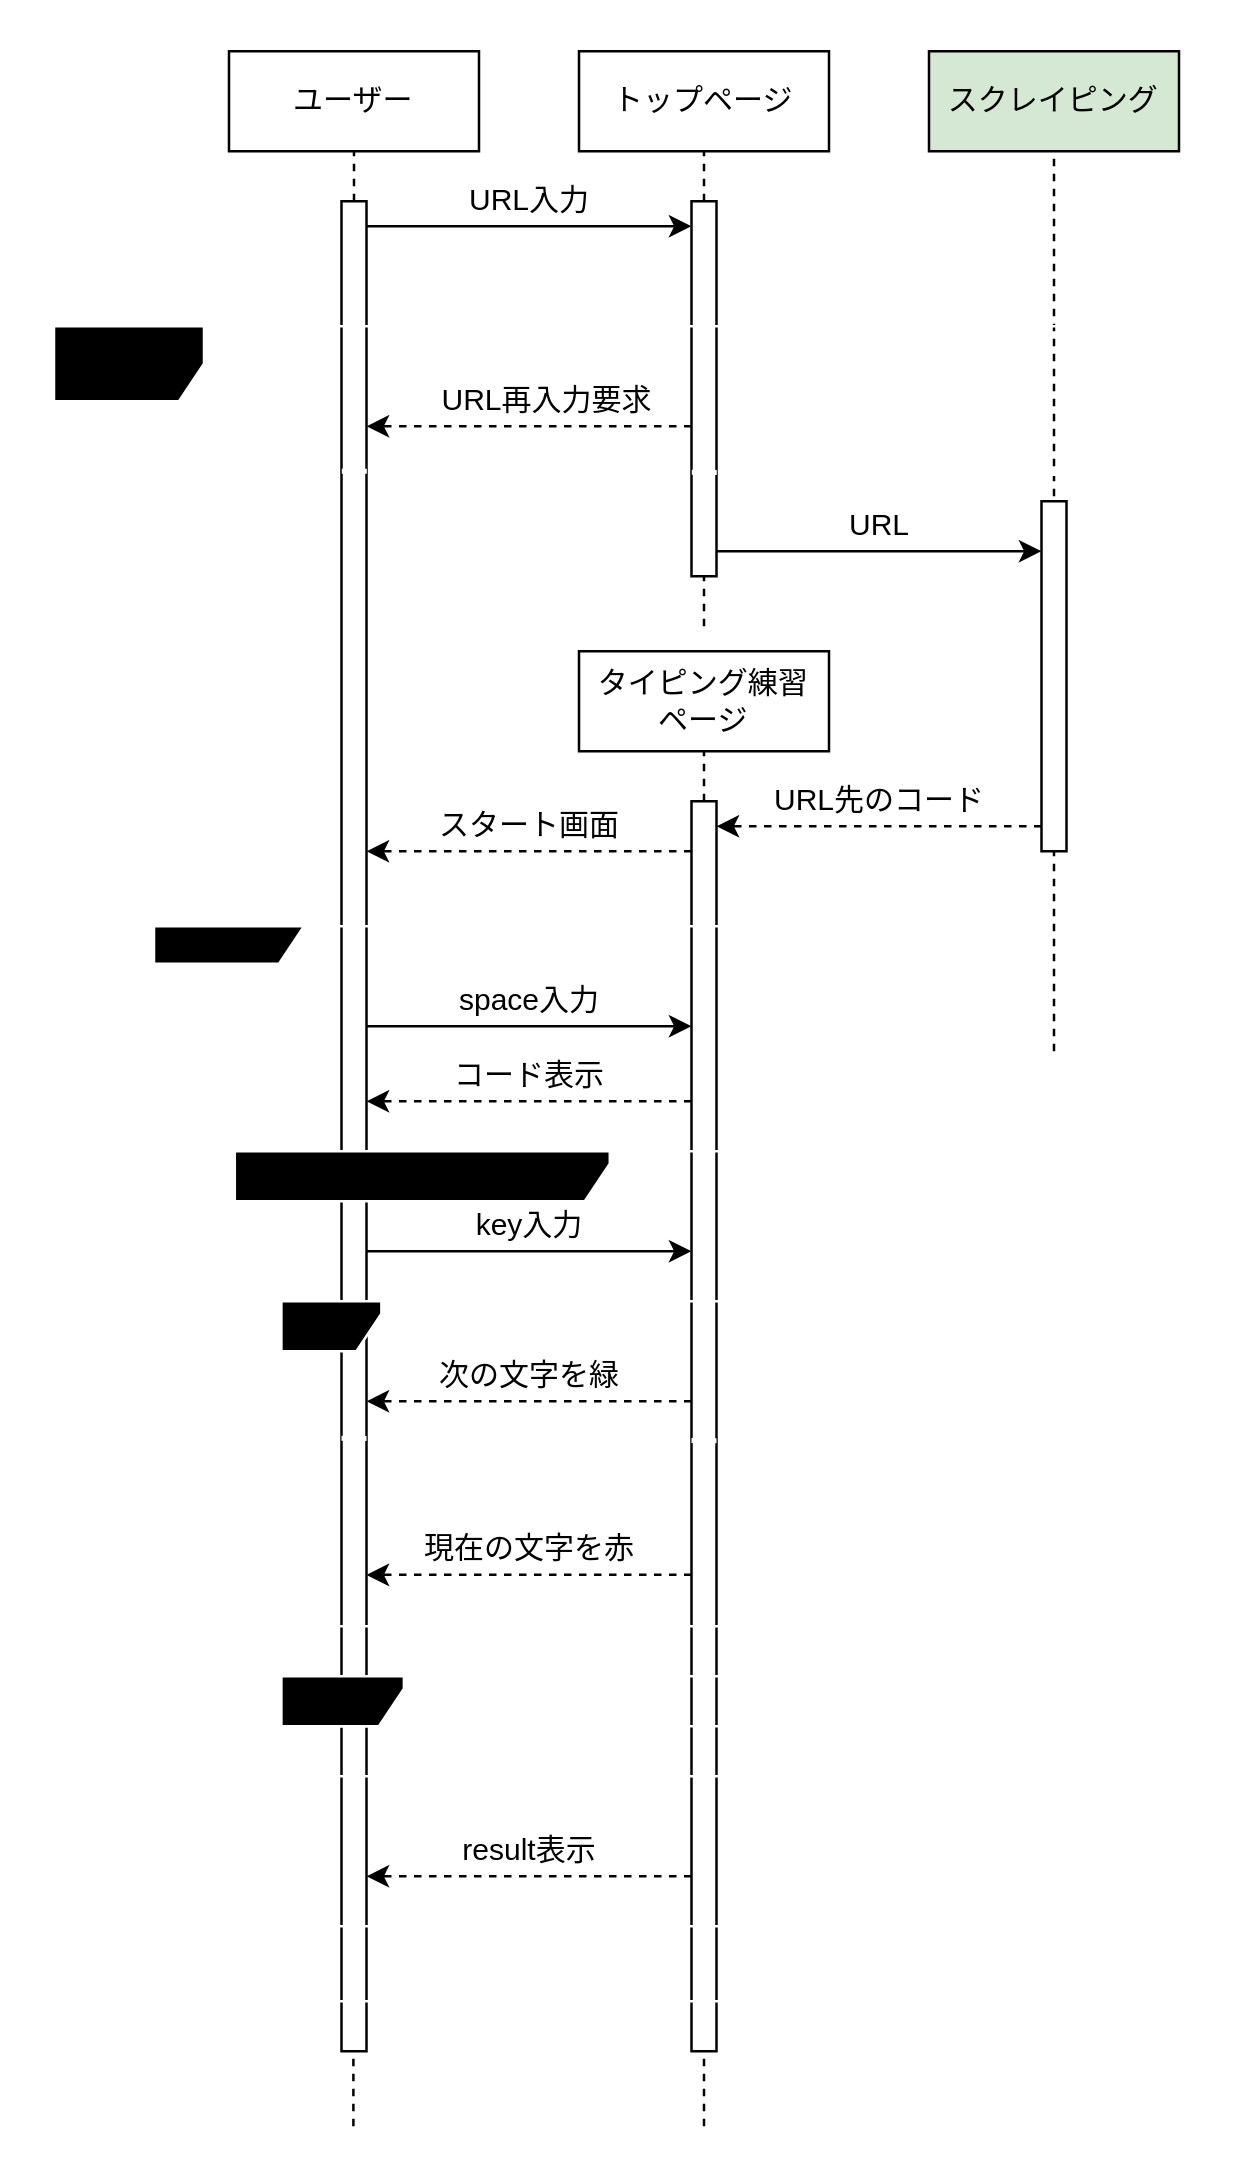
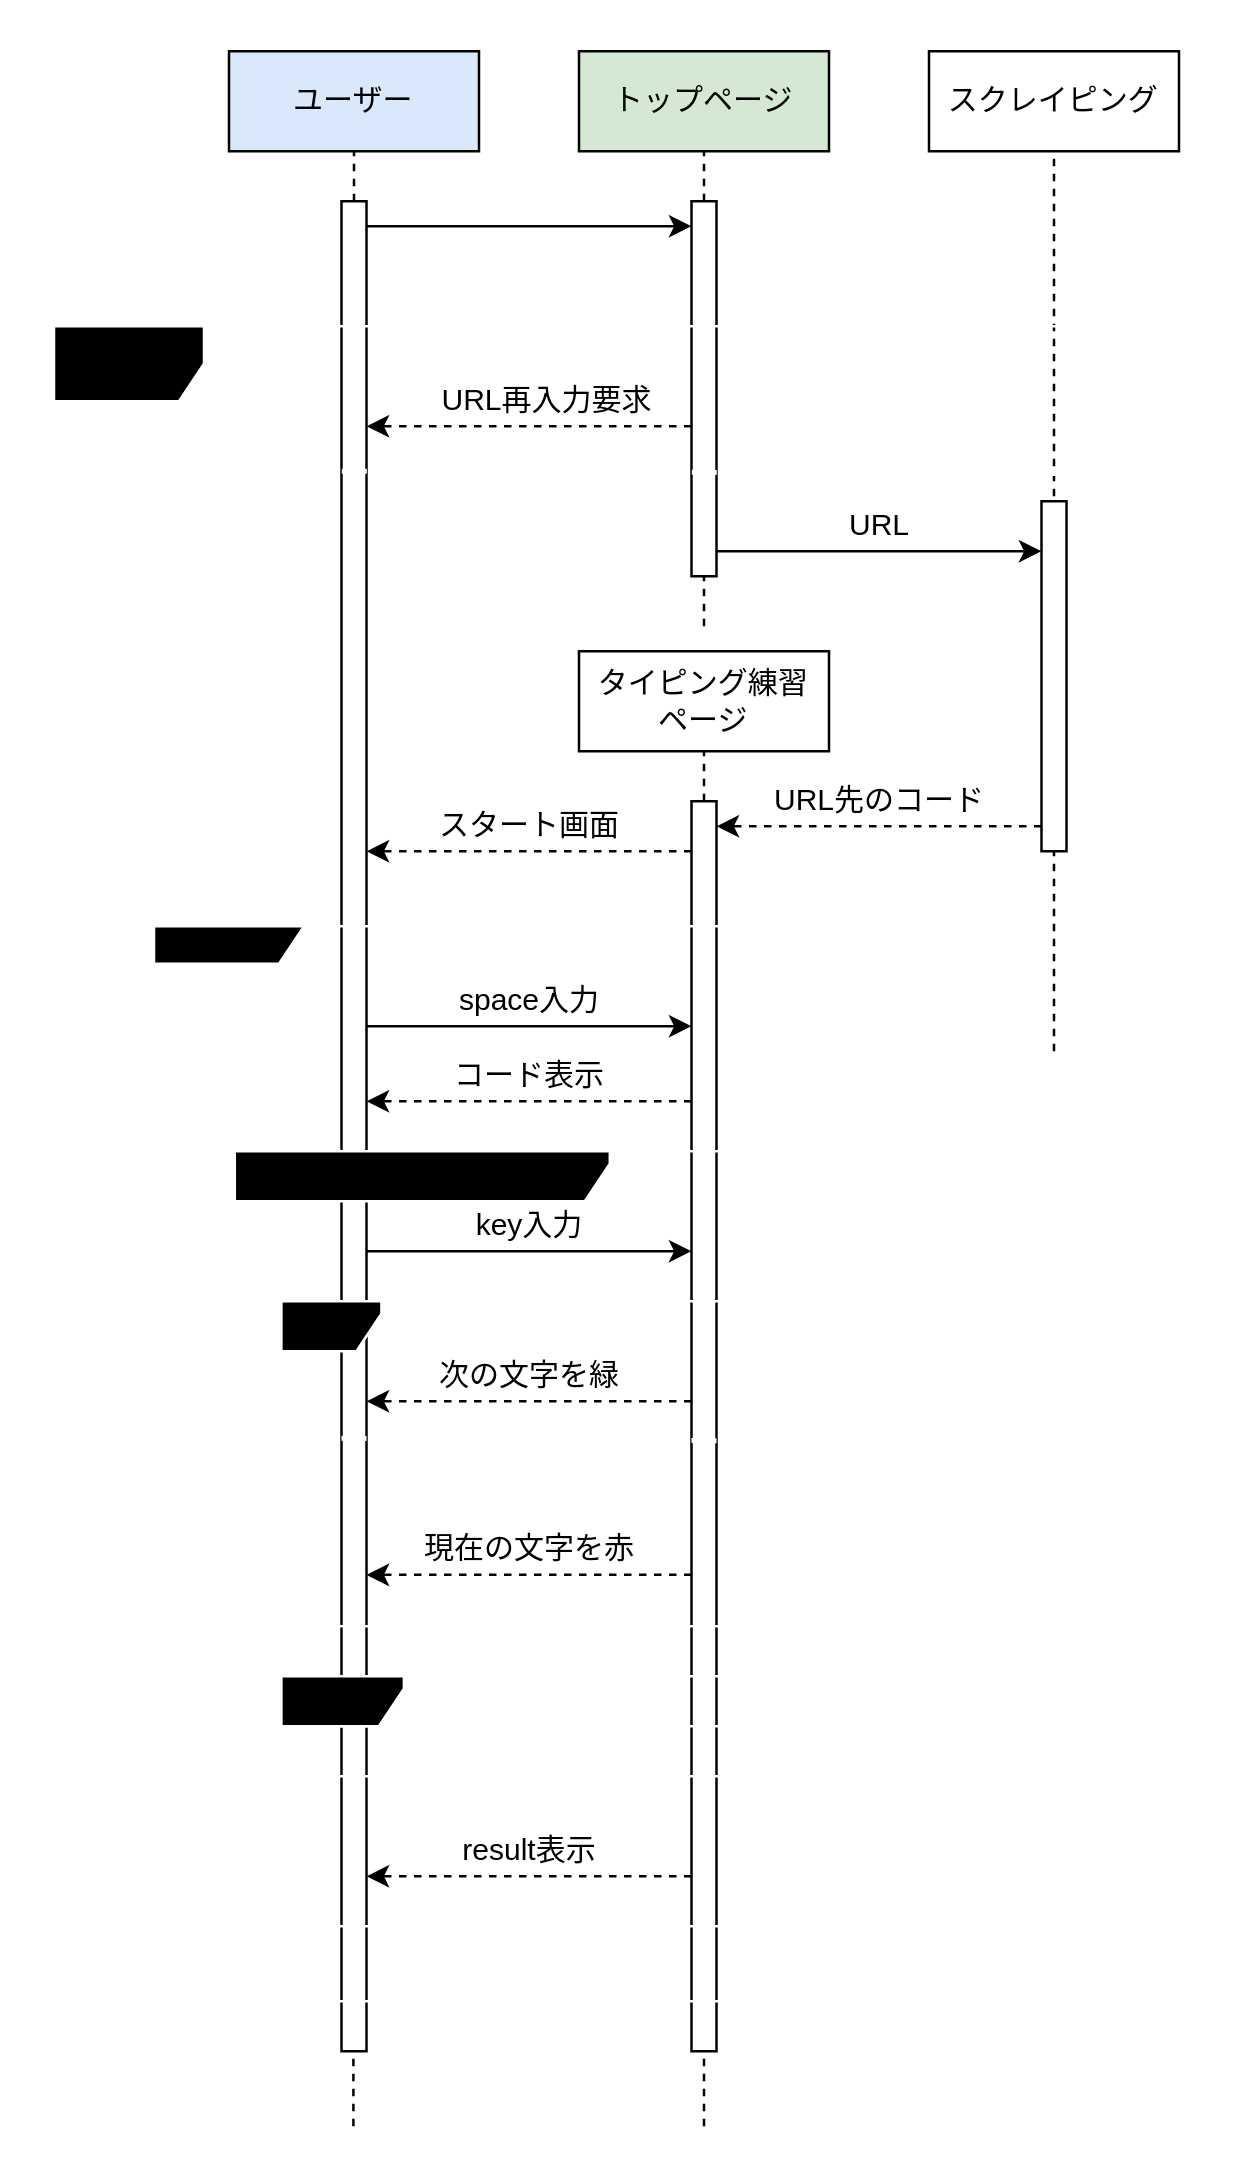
  <mxCell id="0" />
  <mxCell id="1" parent="0" />
  <mxCell id="2" style="edgeStyle=orthogonalEdgeStyle;rounded=0;orthogonalLoop=1;jettySize=auto;html=1;dashed=1;" parent="1" source="28" target="14" edge="1"><mxGeometry relative="1" as="geometry"><mxPoint x="436" y="330.034" as="sourcePoint" /><mxPoint x="401" y="330" as="targetPoint" /><Array as="points"><mxPoint x="331" y="330" /><mxPoint x="331" y="330" /></Array></mxGeometry></mxCell>
  <mxCell id="3" value="スタート画面" style="text;html=1;align=center;verticalAlign=middle;resizable=0;points=[];autosize=1;" parent="1" vertex="1"><mxGeometry x="166" y="320" width="90" height="20" as="geometry" /></mxCell>
  <mxCell id="4" style="edgeStyle=orthogonalEdgeStyle;rounded=0;orthogonalLoop=1;jettySize=auto;html=1;" parent="1" source="20" edge="1"><mxGeometry relative="1" as="geometry"><mxPoint x="276" y="90" as="targetPoint" /><Array as="points"><mxPoint x="201" y="90" /><mxPoint x="201" y="90" /></Array><mxPoint x="146" y="90.034" as="sourcePoint" /></mxGeometry></mxCell>
- <mxCell id="5" value="トップページ" style="rounded=0;whiteSpace=wrap;html=1;" parent="1" vertex="1"><mxGeometry x="231" y="20" width="100" height="40" as="geometry" /></mxCell>
+ <mxCell id="5" value="トップページ" style="rounded=0;whiteSpace=wrap;html=1;fillColor=#d5e8d4;" parent="1" vertex="1"><mxGeometry x="231" y="20" width="100" height="40" as="geometry" /></mxCell>
  <mxCell id="6" value="" style="endArrow=none;dashed=1;html=1;entryX=0.5;entryY=1;entryDx=0;entryDy=0;" parent="1" source="9" target="5" edge="1"><mxGeometry width="50" height="50" relative="1" as="geometry"><mxPoint y="300" as="sourcePoint" x="281" /><mxPoint x="351" y="120" as="targetPoint" /></mxGeometry></mxCell>
  <mxCell id="7" style="edgeStyle=orthogonalEdgeStyle;rounded=0;orthogonalLoop=1;jettySize=auto;html=1;dashed=1;" parent="1" source="9" target="20" edge="1"><mxGeometry relative="1" as="geometry"><Array as="points"><mxPoint x="231" y="170" /><mxPoint x="231" y="170" /></Array></mxGeometry></mxCell>
  <mxCell id="8" style="edgeStyle=orthogonalEdgeStyle;rounded=0;orthogonalLoop=1;jettySize=auto;html=1;" parent="1" source="9" target="28" edge="1"><mxGeometry relative="1" as="geometry"><Array as="points"><mxPoint x="361" y="220" /><mxPoint x="361" y="220" /></Array></mxGeometry></mxCell>
  <mxCell id="9" value="" style="rounded=0;whiteSpace=wrap;html=1;" parent="1" vertex="1"><mxGeometry x="276" y="80" width="10" height="150" as="geometry" /></mxCell>
  <mxCell id="10" value="" style="endArrow=none;dashed=1;html=1;entryX=0.5;entryY=1;entryDx=0;entryDy=0;" parent="1" target="9" edge="1"><mxGeometry width="50" height="50" relative="1" as="geometry"><mxPoint y="250" as="sourcePoint" x="281" /><mxPoint y="60" as="targetPoint" x="281" /></mxGeometry></mxCell>
  <mxCell id="11" value="タイピング練習&lt;br&gt;ページ" style="rounded=0;whiteSpace=wrap;html=1;" parent="1" vertex="1"><mxGeometry x="231" y="260" width="100" height="40" as="geometry" /></mxCell>
  <mxCell id="12" value="" style="endArrow=none;dashed=1;html=1;entryX=0.5;entryY=1;entryDx=0;entryDy=0;" parent="1" source="14" target="11" edge="1"><mxGeometry width="50" height="50" relative="1" as="geometry"><mxPoint y="540" as="sourcePoint" x="281" /><mxPoint x="351" y="360" as="targetPoint" /></mxGeometry></mxCell>
  <mxCell id="13" style="edgeStyle=orthogonalEdgeStyle;rounded=0;orthogonalLoop=1;jettySize=auto;html=1;dashed=1;" parent="1" source="14" edge="1"><mxGeometry relative="1" as="geometry"><Array as="points"><mxPoint x="221" y="340" /><mxPoint x="221" y="340" /></Array><mxPoint x="146" y="340.034" as="targetPoint" /></mxGeometry></mxCell>
  <mxCell id="14" value="" style="rounded=0;whiteSpace=wrap;html=1;" parent="1" vertex="1"><mxGeometry x="276" y="320" width="10" height="500" as="geometry" /></mxCell>
- <mxCell id="15" value="スクレイピング" style="rounded=0;whiteSpace=wrap;html=1;fillColor=#d5e8d4;" parent="1" vertex="1"><mxGeometry x="371" y="20" width="100" height="40" as="geometry" /></mxCell>
+ <mxCell id="15" value="スクレイピング" style="rounded=0;whiteSpace=wrap;html=1;" parent="1" vertex="1"><mxGeometry x="371" y="20" width="100" height="40" as="geometry" /></mxCell>
  <mxCell id="16" value="URL先のコード" style="text;html=1;align=center;verticalAlign=middle;resizable=0;points=[];autosize=1;" parent="1" vertex="1"><mxGeometry x="301" y="310" width="100" height="20" as="geometry" /></mxCell>
- <mxCell id="17" value="URL入力" style="text;html=1;align=center;verticalAlign=middle;resizable=0;points=[];autosize=1;" parent="1" vertex="1"><mxGeometry x="181" y="70" width="60" height="20" as="geometry" /></mxCell>
- <mxCell id="18" value="ユーザー" style="rounded=0;whiteSpace=wrap;html=1;" parent="1" vertex="1"><mxGeometry x="91" y="20" width="100" height="40" as="geometry" /></mxCell>
+ <mxCell id="18" value="ユーザー" style="rounded=0;whiteSpace=wrap;html=1;fillColor=#dae8fc;" parent="1" vertex="1"><mxGeometry x="91" y="20" width="100" height="40" as="geometry" /></mxCell>
  <mxCell id="19" value="" style="endArrow=none;dashed=1;html=1;entryX=0.5;entryY=1;entryDx=0;entryDy=0;" parent="1" source="20" target="18" edge="1"><mxGeometry width="50" height="50" relative="1" as="geometry"><mxPoint x="141" y="380" as="sourcePoint" /><mxPoint x="341" y="60" as="targetPoint" /></mxGeometry></mxCell>
  <mxCell id="20" value="" style="rounded=0;whiteSpace=wrap;html=1;" parent="1" vertex="1"><mxGeometry x="136" y="80" width="10" height="740" as="geometry" /></mxCell>
  <mxCell id="21" value="" style="endArrow=none;dashed=1;html=1;entryX=0.5;entryY=1;entryDx=0;entryDy=0;" parent="1" edge="1"><mxGeometry width="50" height="50" relative="1" as="geometry"><mxPoint x="140.76" y="850" as="sourcePoint" /><mxPoint x="140.76" y="820" as="targetPoint" /></mxGeometry></mxCell>
  <mxCell id="22" value="" style="endArrow=none;dashed=1;html=1;entryX=0.5;entryY=1;entryDx=0;entryDy=0;" parent="1" target="15" edge="1"><mxGeometry width="50" height="50" relative="1" as="geometry"><mxPoint x="421" y="420" as="sourcePoint" /><mxPoint x="438.5" y="340" as="targetPoint" /></mxGeometry></mxCell>
  <mxCell id="23" value="" style="endArrow=none;dashed=1;html=1;dashPattern=1 1;strokeWidth=2;fillColor=#f8cecc;strokeColor=#FFFFFF;exitX=-0.002;exitY=0.086;exitDx=0;exitDy=0;exitPerimeter=0;" parent="1" edge="1"><mxGeometry width="50" height="50" relative="1" as="geometry"><mxPoint x="20.12" y="187.62" as="sourcePoint" /><mxPoint x="461" y="189" as="targetPoint" /></mxGeometry></mxCell>
  <mxCell id="24" value="&lt;font color=&quot;#ffffff&quot;&gt;[URL無効]&lt;/font&gt;" style="text;html=1;strokeColor=none;fillColor=none;align=center;verticalAlign=middle;whiteSpace=wrap;rounded=0;" parent="1" vertex="1"><mxGeometry x="159.08" y="130" width="71.92" height="20" as="geometry" /></mxCell>
  <mxCell id="25" value="&lt;font color=&quot;#ffffff&quot;&gt;[URL有効]&lt;/font&gt;" style="text;html=1;strokeColor=none;fillColor=none;align=center;verticalAlign=middle;whiteSpace=wrap;rounded=0;" parent="1" vertex="1"><mxGeometry x="159.08" y="190" width="71.92" height="20" as="geometry" /></mxCell>
  <mxCell id="26" value="URL再入力要求" style="text;html=1;align=center;verticalAlign=middle;resizable=0;points=[];autosize=1;" parent="1" vertex="1"><mxGeometry x="168.317" y="150" width="100" height="20" as="geometry" /></mxCell>
  <mxCell id="27" value="URL" style="text;html=1;align=center;verticalAlign=middle;resizable=0;points=[];autosize=1;" parent="1" vertex="1"><mxGeometry x="330.997" y="200" width="40" height="20" as="geometry" /></mxCell>
  <mxCell id="28" value="" style="rounded=0;whiteSpace=wrap;html=1;" parent="1" vertex="1"><mxGeometry x="416" y="200" width="10" height="140" as="geometry" /></mxCell>
  <mxCell id="29" value="loop[1, コードの文字数]" style="shape=umlFrame;whiteSpace=wrap;html=1;fontStyle=1;width=150;height=20;strokeColor=#FFFFFF;fillColor=#000000;" vertex="1" parent="1"><mxGeometry x="93.32" y="460" width="250" height="250" as="geometry" /></mxCell>
  <mxCell id="30" style="edgeStyle=orthogonalEdgeStyle;rounded=0;orthogonalLoop=1;jettySize=auto;html=1;" edge="1" parent="1"><mxGeometry relative="1" as="geometry"><mxPoint x="276" y="410" as="targetPoint" /><Array as="points"><mxPoint x="201" y="410" /><mxPoint x="201" y="410" /></Array><mxPoint x="146" y="410" as="sourcePoint" /></mxGeometry></mxCell>
  <mxCell id="31" value="space入力" style="text;html=1;align=center;verticalAlign=middle;resizable=0;points=[];autosize=1;" vertex="1" parent="1"><mxGeometry x="176" y="390" width="70" height="20" as="geometry" /></mxCell>
  <mxCell id="32" value="コード表示" style="text;html=1;align=center;verticalAlign=middle;resizable=0;points=[];autosize=1;" vertex="1" parent="1"><mxGeometry x="171" y="420" width="80" height="20" as="geometry" /></mxCell>
  <mxCell id="33" style="edgeStyle=orthogonalEdgeStyle;rounded=0;orthogonalLoop=1;jettySize=auto;html=1;dashed=1;" edge="1" parent="1"><mxGeometry relative="1" as="geometry"><Array as="points"><mxPoint x="221" y="440" /><mxPoint x="221" y="440" /></Array><mxPoint x="146" y="440.034" as="targetPoint" /><mxPoint x="276" y="440" as="sourcePoint" /></mxGeometry></mxCell>
  <mxCell id="34" value="" style="endArrow=none;dashed=1;html=1;entryX=0.5;entryY=1;entryDx=0;entryDy=0;" edge="1" parent="1"><mxGeometry width="50" height="50" relative="1" as="geometry"><mxPoint x="281" y="850" as="sourcePoint" /><mxPoint x="281" y="820" as="targetPoint" /></mxGeometry></mxCell>
  <mxCell id="35" style="edgeStyle=orthogonalEdgeStyle;rounded=0;orthogonalLoop=1;jettySize=auto;html=1;" edge="1" parent="1"><mxGeometry relative="1" as="geometry"><mxPoint x="276" y="500" as="targetPoint" /><Array as="points"><mxPoint x="201" y="500" /><mxPoint x="201" y="500" /></Array><mxPoint x="146" y="500" as="sourcePoint" /></mxGeometry></mxCell>
  <mxCell id="36" value="key入力" style="text;html=1;align=center;verticalAlign=middle;resizable=0;points=[];autosize=1;" vertex="1" parent="1"><mxGeometry x="181" y="480" width="60" height="20" as="geometry" /></mxCell>
  <mxCell id="37" value="alt" style="shape=umlFrame;whiteSpace=wrap;html=1;fontStyle=1;width=40;height=20;fillColor=#000000;strokeColor=#FFFFFF;" vertex="1" parent="1"><mxGeometry x="111.96" y="520" width="189.04" height="130" as="geometry" /></mxCell>
  <mxCell id="38" value="&lt;font color=&quot;#ffffff&quot;&gt;[正しい入力]&lt;/font&gt;" style="text;html=1;strokeColor=none;fillColor=none;align=center;verticalAlign=middle;whiteSpace=wrap;rounded=0;" vertex="1" parent="1"><mxGeometry x="166" y="520" width="71.92" height="20" as="geometry" /></mxCell>
  <mxCell id="39" value="次の文字を緑" style="text;html=1;align=center;verticalAlign=middle;resizable=0;points=[];autosize=1;" vertex="1" parent="1"><mxGeometry x="166" y="540" width="90" height="20" as="geometry" /></mxCell>
  <mxCell id="40" style="edgeStyle=orthogonalEdgeStyle;rounded=0;orthogonalLoop=1;jettySize=auto;html=1;dashed=1;" edge="1" parent="1"><mxGeometry relative="1" as="geometry"><Array as="points"><mxPoint x="191" y="560" /><mxPoint x="191" y="560" /></Array><mxPoint x="146" y="560.034" as="targetPoint" /><mxPoint x="276" y="560" as="sourcePoint" /></mxGeometry></mxCell>
  <mxCell id="41" value="現在の文字を赤" style="text;html=1;align=center;verticalAlign=middle;resizable=0;points=[];autosize=1;" vertex="1" parent="1"><mxGeometry x="161" y="609.43" width="100" height="20" as="geometry" /></mxCell>
  <mxCell id="42" style="edgeStyle=orthogonalEdgeStyle;rounded=0;orthogonalLoop=1;jettySize=auto;html=1;dashed=1;" edge="1" parent="1"><mxGeometry relative="1" as="geometry"><Array as="points"><mxPoint x="191" y="629.43" /><mxPoint x="191" y="629.43" /></Array><mxPoint x="146" y="629.464" as="targetPoint" /><mxPoint x="276" y="629.43" as="sourcePoint" /></mxGeometry></mxCell>
  <mxCell id="43" value="" style="endArrow=none;dashed=1;html=1;dashPattern=1 1;strokeWidth=2;fillColor=#f8cecc;entryX=1.005;entryY=0.43;entryDx=0;entryDy=0;entryPerimeter=0;strokeColor=#FFFFFF;" edge="1" parent="1" target="37"><mxGeometry width="50" height="50" relative="1" as="geometry"><mxPoint x="116" y="574.71" as="sourcePoint" /><mxPoint x="291" y="575" as="targetPoint" /></mxGeometry></mxCell>
  <mxCell id="44" value="&lt;font color=&quot;#ffffff&quot;&gt;[誤った入力]&lt;/font&gt;" style="text;html=1;strokeColor=none;fillColor=none;align=center;verticalAlign=middle;whiteSpace=wrap;rounded=0;" vertex="1" parent="1"><mxGeometry x="166" y="575" width="71.92" height="20" as="geometry" /></mxCell>
  <mxCell id="45" value="break" style="shape=umlFrame;whiteSpace=wrap;html=1;fontStyle=1;width=49;height=20;fillColor=#000000;strokeColor=#FFFFFF;" vertex="1" parent="1"><mxGeometry x="111.96" y="670" width="189.04" height="20" as="geometry" /></mxCell>
  <mxCell id="46" value="&lt;font color=&quot;#ffffff&quot;&gt;[limit = 0]&lt;/font&gt;" style="text;html=1;strokeColor=none;fillColor=none;align=center;verticalAlign=middle;whiteSpace=wrap;rounded=0;" vertex="1" parent="1"><mxGeometry x="174.08" y="670" width="71.92" height="20" as="geometry" /></mxCell>
  <mxCell id="47" value="result表示" style="text;html=1;align=center;verticalAlign=middle;resizable=0;points=[];autosize=1;" vertex="1" parent="1"><mxGeometry x="176" y="730" width="70" height="20" as="geometry" /></mxCell>
  <mxCell id="48" style="edgeStyle=orthogonalEdgeStyle;rounded=0;orthogonalLoop=1;jettySize=auto;html=1;dashed=1;" edge="1" parent="1"><mxGeometry relative="1" as="geometry"><Array as="points"><mxPoint x="191" y="750" /><mxPoint x="191" y="750" /></Array><mxPoint x="146" y="750.034" as="targetPoint" /><mxPoint x="276" y="750" as="sourcePoint" /></mxGeometry></mxCell>
  <mxCell id="49" value="loop" style="shape=umlFrame;whiteSpace=wrap;html=1;fontStyle=1;width=60;height=15;strokeColor=#FFFFFF;fillColor=#000000;" vertex="1" parent="1"><mxGeometry x="61" y="370" width="310" height="400" as="geometry" /></mxCell>
  <mxCell id="50" value="alt" style="shape=umlFrame;whiteSpace=wrap;html=1;fontStyle=1;strokeColor=#FFFFFF;fillColor=#000000;" vertex="1" parent="1"><mxGeometry x="21" y="130" width="440" height="670" as="geometry" /></mxCell>
